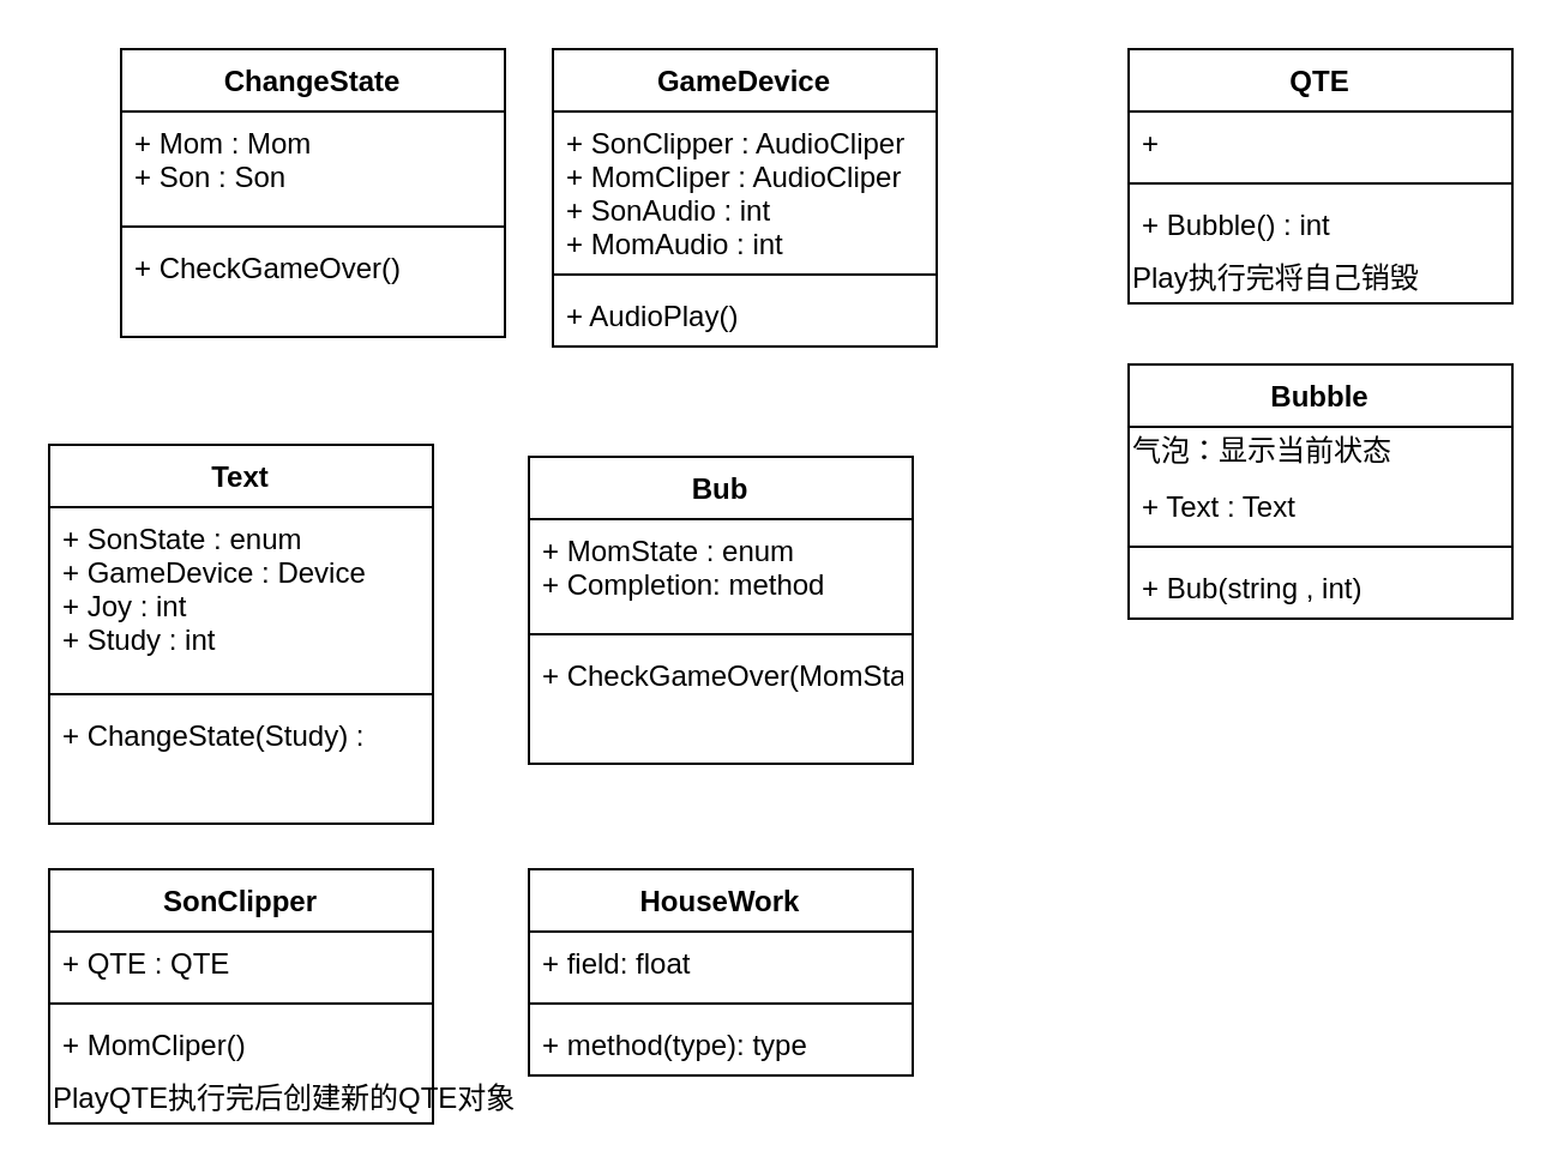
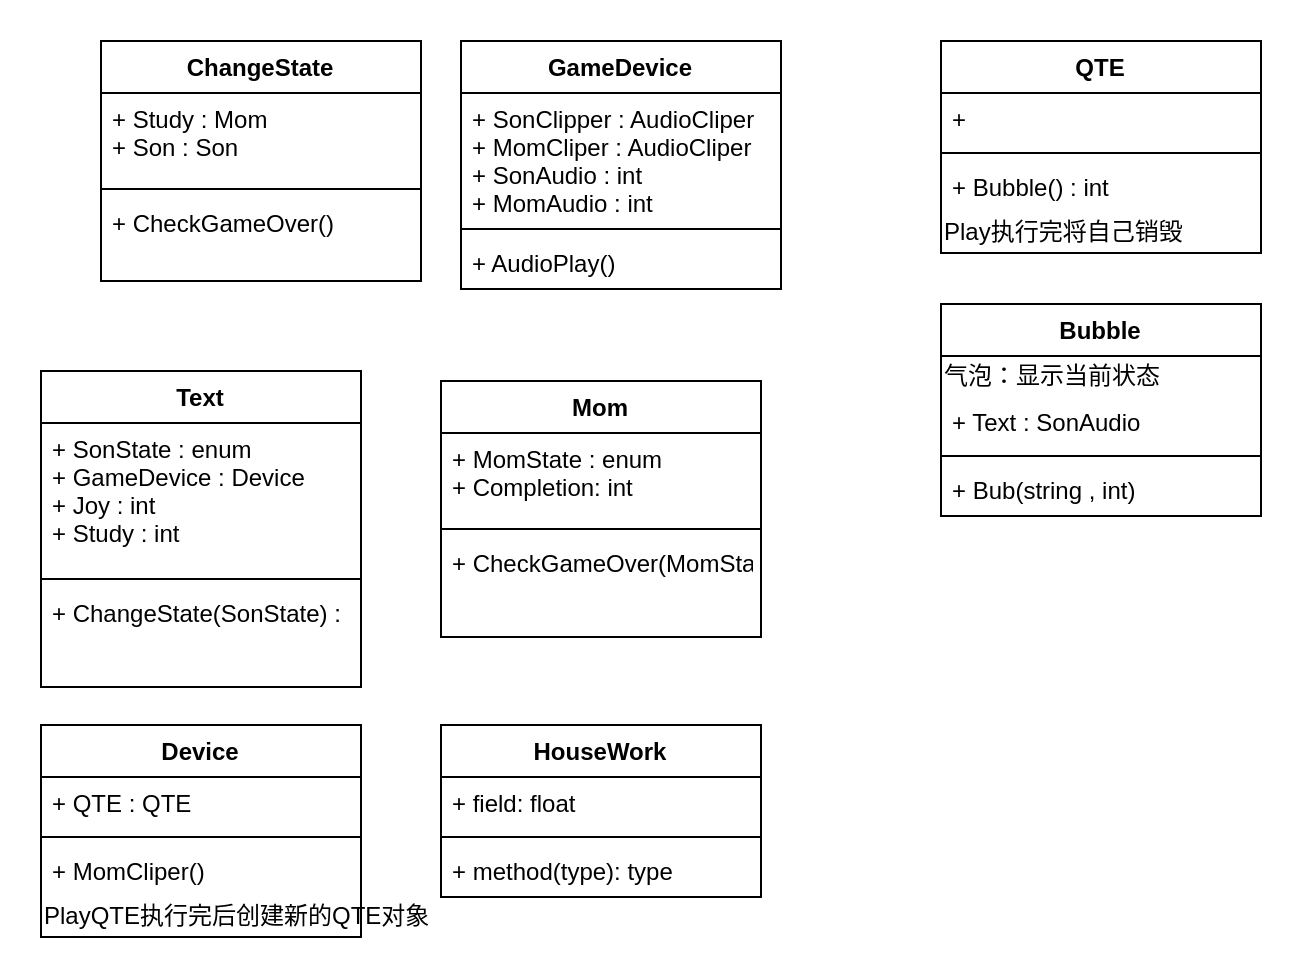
  <mxCell id="0" />
  <mxCell id="1" parent="0" />
  <mxCell id="2" value="Text" style="swimlane;fontStyle=1;align=center;verticalAlign=top;childLayout=stackLayout;horizontal=1;startSize=26;horizontalStack=0;resizeParent=1;resizeParentMax=0;resizeLast=0;collapsible=1;marginBottom=0;" vertex="1" parent="1"><mxGeometry x="20" y="185" width="160" height="158" as="geometry" /></mxCell>
  <mxCell id="3" value="+ SonState : enum&#10;+ GameDevice : Device&#10;+ Joy : int&#10;+ Study : int&#10;&#10;" style="text;strokeColor=none;fillColor=none;align=left;verticalAlign=top;spacingLeft=4;spacingRight=4;overflow=hidden;rotatable=0;points=[[0,0.5],[1,0.5]];portConstraint=eastwest;" vertex="1" parent="2"><mxGeometry y="26" width="160" height="74" as="geometry" /></mxCell>
  <mxCell id="4" value="" style="line;strokeWidth=1;fillColor=none;align=left;verticalAlign=middle;spacingTop=-1;spacingLeft=3;spacingRight=3;rotatable=0;labelPosition=right;points=[];portConstraint=eastwest;" vertex="1" parent="2"><mxGeometry y="100" width="160" height="8" as="geometry" /></mxCell>
- <mxCell id="5" value="+ ChangeState(Study) : &#10;" style="text;strokeColor=none;fillColor=none;align=left;verticalAlign=top;spacingLeft=4;spacingRight=4;overflow=hidden;rotatable=0;points=[[0,0.5],[1,0.5]];portConstraint=eastwest;" vertex="1" parent="2"><mxGeometry y="108" width="160" height="50" as="geometry" /></mxCell>
- <mxCell id="6" value="Bub" style="swimlane;fontStyle=1;align=center;verticalAlign=top;childLayout=stackLayout;horizontal=1;startSize=26;horizontalStack=0;resizeParent=1;resizeParentMax=0;resizeLast=0;collapsible=1;marginBottom=0;" vertex="1" parent="1"><mxGeometry x="220" y="190" width="160" height="128" as="geometry" /></mxCell>
- <mxCell id="7" value="+ MomState : enum&#10;+ Completion: method&#10;" style="text;strokeColor=none;fillColor=none;align=left;verticalAlign=top;spacingLeft=4;spacingRight=4;overflow=hidden;rotatable=0;points=[[0,0.5],[1,0.5]];portConstraint=eastwest;" vertex="1" parent="6"><mxGeometry y="26" width="160" height="44" as="geometry" /></mxCell>
+ <mxCell id="5" value="+ ChangeState(SonState) : &#10;" style="text;strokeColor=none;fillColor=none;align=left;verticalAlign=top;spacingLeft=4;spacingRight=4;overflow=hidden;rotatable=0;points=[[0,0.5],[1,0.5]];portConstraint=eastwest;" vertex="1" parent="2"><mxGeometry y="108" width="160" height="50" as="geometry" /></mxCell>
+ <mxCell id="6" value="Mom" style="swimlane;fontStyle=1;align=center;verticalAlign=top;childLayout=stackLayout;horizontal=1;startSize=26;horizontalStack=0;resizeParent=1;resizeParentMax=0;resizeLast=0;collapsible=1;marginBottom=0;" vertex="1" parent="1"><mxGeometry x="220" y="190" width="160" height="128" as="geometry" /></mxCell>
+ <mxCell id="7" value="+ MomState : enum&#10;+ Completion: int&#10;" style="text;strokeColor=none;fillColor=none;align=left;verticalAlign=top;spacingLeft=4;spacingRight=4;overflow=hidden;rotatable=0;points=[[0,0.5],[1,0.5]];portConstraint=eastwest;" vertex="1" parent="6"><mxGeometry y="26" width="160" height="44" as="geometry" /></mxCell>
  <mxCell id="8" value="" style="line;strokeWidth=1;fillColor=none;align=left;verticalAlign=middle;spacingTop=-1;spacingLeft=3;spacingRight=3;rotatable=0;labelPosition=right;points=[];portConstraint=eastwest;" vertex="1" parent="6"><mxGeometry y="70" width="160" height="8" as="geometry" /></mxCell>
  <mxCell id="9" value="+ CheckGameOver(MomState) : " style="text;strokeColor=none;fillColor=none;align=left;verticalAlign=top;spacingLeft=4;spacingRight=4;overflow=hidden;rotatable=0;points=[[0,0.5],[1,0.5]];portConstraint=eastwest;" vertex="1" parent="6"><mxGeometry y="78" width="160" height="50" as="geometry" /></mxCell>
  <mxCell id="10" value="ChangeState" style="swimlane;fontStyle=1;align=center;verticalAlign=top;childLayout=stackLayout;horizontal=1;startSize=26;horizontalStack=0;resizeParent=1;resizeParentMax=0;resizeLast=0;collapsible=1;marginBottom=0;" vertex="1" parent="1"><mxGeometry x="50" y="20" width="160" height="120" as="geometry" /></mxCell>
- <mxCell id="11" value="+ Mom : Mom&#10;+ Son : Son&#10;" style="text;strokeColor=none;fillColor=none;align=left;verticalAlign=top;spacingLeft=4;spacingRight=4;overflow=hidden;rotatable=0;points=[[0,0.5],[1,0.5]];portConstraint=eastwest;" vertex="1" parent="10"><mxGeometry y="26" width="160" height="44" as="geometry" /></mxCell>
+ <mxCell id="11" value="+ Study : Mom&#10;+ Son : Son&#10;" style="text;strokeColor=none;fillColor=none;align=left;verticalAlign=top;spacingLeft=4;spacingRight=4;overflow=hidden;rotatable=0;points=[[0,0.5],[1,0.5]];portConstraint=eastwest;" vertex="1" parent="10"><mxGeometry y="26" width="160" height="44" as="geometry" /></mxCell>
  <mxCell id="12" value="" style="line;strokeWidth=1;fillColor=none;align=left;verticalAlign=middle;spacingTop=-1;spacingLeft=3;spacingRight=3;rotatable=0;labelPosition=right;points=[];portConstraint=eastwest;" vertex="1" parent="10"><mxGeometry y="70" width="160" height="8" as="geometry" /></mxCell>
  <mxCell id="13" value="+ CheckGameOver()" style="text;strokeColor=none;fillColor=none;align=left;verticalAlign=top;spacingLeft=4;spacingRight=4;overflow=hidden;rotatable=0;points=[[0,0.5],[1,0.5]];portConstraint=eastwest;" vertex="1" parent="10"><mxGeometry y="78" width="160" height="42" as="geometry" /></mxCell>
  <mxCell id="14" value="GameDevice" style="swimlane;fontStyle=1;align=center;verticalAlign=top;childLayout=stackLayout;horizontal=1;startSize=26;horizontalStack=0;resizeParent=1;resizeParentMax=0;resizeLast=0;collapsible=1;marginBottom=0;" vertex="1" parent="1"><mxGeometry x="230" y="20" width="160" height="124" as="geometry" /></mxCell>
  <mxCell id="15" value="+ SonClipper : AudioCliper&#10;+ MomCliper : AudioCliper&#10;+ SonAudio : int&#10;+ MomAudio : int&#10;&#10;&#10;" style="text;strokeColor=none;fillColor=none;align=left;verticalAlign=top;spacingLeft=4;spacingRight=4;overflow=hidden;rotatable=0;points=[[0,0.5],[1,0.5]];portConstraint=eastwest;" vertex="1" parent="14"><mxGeometry y="26" width="160" height="64" as="geometry" /></mxCell>
  <mxCell id="16" value="" style="line;strokeWidth=1;fillColor=none;align=left;verticalAlign=middle;spacingTop=-1;spacingLeft=3;spacingRight=3;rotatable=0;labelPosition=right;points=[];portConstraint=eastwest;" vertex="1" parent="14"><mxGeometry y="90" width="160" height="8" as="geometry" /></mxCell>
  <mxCell id="17" value="+ AudioPlay()" style="text;strokeColor=none;fillColor=none;align=left;verticalAlign=top;spacingLeft=4;spacingRight=4;overflow=hidden;rotatable=0;points=[[0,0.5],[1,0.5]];portConstraint=eastwest;" vertex="1" parent="14"><mxGeometry y="98" width="160" height="26" as="geometry" /></mxCell>
  <mxCell id="18" value="QTE" style="swimlane;fontStyle=1;align=center;verticalAlign=top;childLayout=stackLayout;horizontal=1;startSize=26;horizontalStack=0;resizeParent=1;resizeParentMax=0;resizeLast=0;collapsible=1;marginBottom=0;" vertex="1" parent="1"><mxGeometry x="470" y="20" width="160" height="106" as="geometry" /></mxCell>
  <mxCell id="19" value="+ " style="text;strokeColor=none;fillColor=none;align=left;verticalAlign=top;spacingLeft=4;spacingRight=4;overflow=hidden;rotatable=0;points=[[0,0.5],[1,0.5]];portConstraint=eastwest;" vertex="1" parent="18"><mxGeometry y="26" width="160" height="26" as="geometry" /></mxCell>
  <mxCell id="20" value="" style="line;strokeWidth=1;fillColor=none;align=left;verticalAlign=middle;spacingTop=-1;spacingLeft=3;spacingRight=3;rotatable=0;labelPosition=right;points=[];portConstraint=eastwest;" vertex="1" parent="18"><mxGeometry y="52" width="160" height="8" as="geometry" /></mxCell>
  <mxCell id="21" value="+ Bubble() : int" style="text;strokeColor=none;fillColor=none;align=left;verticalAlign=top;spacingLeft=4;spacingRight=4;overflow=hidden;rotatable=0;points=[[0,0.5],[1,0.5]];portConstraint=eastwest;" vertex="1" parent="18"><mxGeometry y="60" width="160" height="26" as="geometry" /></mxCell>
  <mxCell id="22" value="Play执行完将自己销毁" style="text;html=1;resizable=0;points=[];autosize=1;align=left;verticalAlign=top;spacingTop=-4;" vertex="1" parent="18"><mxGeometry y="86" width="160" height="20" as="geometry" /></mxCell>
  <mxCell id="23" value="Bubble" style="swimlane;fontStyle=1;align=center;verticalAlign=top;childLayout=stackLayout;horizontal=1;startSize=26;horizontalStack=0;resizeParent=1;resizeParentMax=0;resizeLast=0;collapsible=1;marginBottom=0;" vertex="1" parent="1"><mxGeometry x="470" y="151.5" width="160" height="106" as="geometry" /></mxCell>
  <mxCell id="24" value="气泡：显示当前状态" style="text;html=1;resizable=0;points=[];autosize=1;align=left;verticalAlign=top;spacingTop=-4;" vertex="1" parent="23"><mxGeometry y="26" width="160" height="20" as="geometry" /></mxCell>
- <mxCell id="25" value="+ Text : Text" style="text;strokeColor=none;fillColor=none;align=left;verticalAlign=top;spacingLeft=4;spacingRight=4;overflow=hidden;rotatable=0;points=[[0,0.5],[1,0.5]];portConstraint=eastwest;" vertex="1" parent="23"><mxGeometry y="46" width="160" height="26" as="geometry" /></mxCell>
+ <mxCell id="25" value="+ Text : SonAudio" style="text;strokeColor=none;fillColor=none;align=left;verticalAlign=top;spacingLeft=4;spacingRight=4;overflow=hidden;rotatable=0;points=[[0,0.5],[1,0.5]];portConstraint=eastwest;" vertex="1" parent="23"><mxGeometry y="46" width="160" height="26" as="geometry" /></mxCell>
  <mxCell id="26" value="" style="line;strokeWidth=1;fillColor=none;align=left;verticalAlign=middle;spacingTop=-1;spacingLeft=3;spacingRight=3;rotatable=0;labelPosition=right;points=[];portConstraint=eastwest;" vertex="1" parent="23"><mxGeometry y="72" width="160" height="8" as="geometry" /></mxCell>
  <mxCell id="27" value="+ Bub(string , int)" style="text;strokeColor=none;fillColor=none;align=left;verticalAlign=top;spacingLeft=4;spacingRight=4;overflow=hidden;rotatable=0;points=[[0,0.5],[1,0.5]];portConstraint=eastwest;" vertex="1" parent="23"><mxGeometry y="80" width="160" height="26" as="geometry" /></mxCell>
- <mxCell id="28" value="SonClipper" style="swimlane;fontStyle=1;align=center;verticalAlign=top;childLayout=stackLayout;horizontal=1;startSize=26;horizontalStack=0;resizeParent=1;resizeParentMax=0;resizeLast=0;collapsible=1;marginBottom=0;" vertex="1" parent="1"><mxGeometry x="20" y="362" width="160" height="106" as="geometry" /></mxCell>
+ <mxCell id="28" value="Device" style="swimlane;fontStyle=1;align=center;verticalAlign=top;childLayout=stackLayout;horizontal=1;startSize=26;horizontalStack=0;resizeParent=1;resizeParentMax=0;resizeLast=0;collapsible=1;marginBottom=0;" vertex="1" parent="1"><mxGeometry x="20" y="362" width="160" height="106" as="geometry" /></mxCell>
  <mxCell id="29" value="+ QTE : QTE" style="text;strokeColor=none;fillColor=none;align=left;verticalAlign=top;spacingLeft=4;spacingRight=4;overflow=hidden;rotatable=0;points=[[0,0.5],[1,0.5]];portConstraint=eastwest;" vertex="1" parent="28"><mxGeometry y="26" width="160" height="26" as="geometry" /></mxCell>
  <mxCell id="30" value="" style="line;strokeWidth=1;fillColor=none;align=left;verticalAlign=middle;spacingTop=-1;spacingLeft=3;spacingRight=3;rotatable=0;labelPosition=right;points=[];portConstraint=eastwest;" vertex="1" parent="28"><mxGeometry y="52" width="160" height="8" as="geometry" /></mxCell>
  <mxCell id="31" value="+ MomCliper()" style="text;strokeColor=none;fillColor=none;align=left;verticalAlign=top;spacingLeft=4;spacingRight=4;overflow=hidden;rotatable=0;points=[[0,0.5],[1,0.5]];portConstraint=eastwest;" vertex="1" parent="28"><mxGeometry y="60" width="160" height="26" as="geometry" /></mxCell>
  <mxCell id="32" value="PlayQTE执行完后创建新的QTE对象" style="text;html=1;resizable=0;points=[];autosize=1;align=left;verticalAlign=top;spacingTop=-4;" vertex="1" parent="28"><mxGeometry y="86" width="160" height="20" as="geometry" /></mxCell>
  <mxCell id="33" value="HouseWork" style="swimlane;fontStyle=1;align=center;verticalAlign=top;childLayout=stackLayout;horizontal=1;startSize=26;horizontalStack=0;resizeParent=1;resizeParentMax=0;resizeLast=0;collapsible=1;marginBottom=0;" vertex="1" parent="1"><mxGeometry x="220" y="362" width="160" height="86" as="geometry" /></mxCell>
  <mxCell id="34" value="+ field: float" style="text;strokeColor=none;fillColor=none;align=left;verticalAlign=top;spacingLeft=4;spacingRight=4;overflow=hidden;rotatable=0;points=[[0,0.5],[1,0.5]];portConstraint=eastwest;" vertex="1" parent="33"><mxGeometry y="26" width="160" height="26" as="geometry" /></mxCell>
  <mxCell id="35" value="" style="line;strokeWidth=1;fillColor=none;align=left;verticalAlign=middle;spacingTop=-1;spacingLeft=3;spacingRight=3;rotatable=0;labelPosition=right;points=[];portConstraint=eastwest;" vertex="1" parent="33"><mxGeometry y="52" width="160" height="8" as="geometry" /></mxCell>
  <mxCell id="36" value="+ method(type): type" style="text;strokeColor=none;fillColor=none;align=left;verticalAlign=top;spacingLeft=4;spacingRight=4;overflow=hidden;rotatable=0;points=[[0,0.5],[1,0.5]];portConstraint=eastwest;" vertex="1" parent="33"><mxGeometry y="60" width="160" height="26" as="geometry" /></mxCell>
